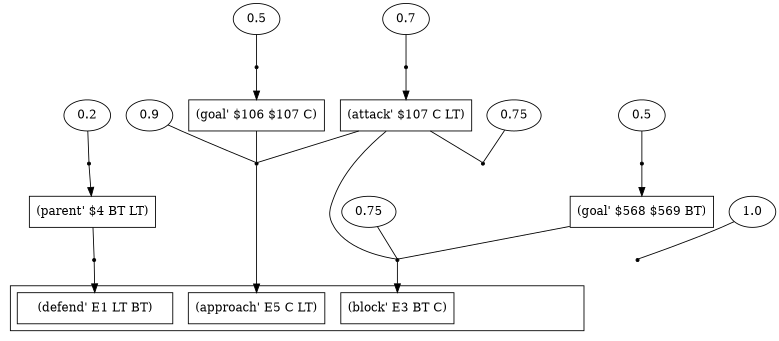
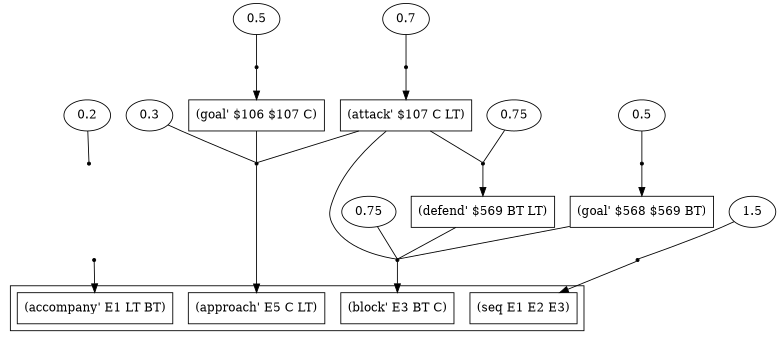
  digraph {
    rankdir=TB
    node [shape=box]
    edge [arrowhead=none]
-   n1 [label="(defend' E1 LT BT)"]
+   n1 [label="(accompany' E1 LT BT)"]
    n2 [label="(approach' E5 C LT)"]
    n3 [label="(block' E3 BT C)"]
+   n4 [label="(seq E1 E2 E3)"]
    r0 [shape=point]
    n6 [label=0.2 shape=""]
    r1 [shape=point]
-   n8 [label="(parent' $4 BT LT)"]
-   n9 [label=0.9 shape=""]
+   n9 [label=0.3 shape=""]
    r2 [shape=point]
    n11 [label=0.5 shape=""]
    r3 [shape=point]
    n13 [label="(goal' $106 $107 C)"]
    n14 [label=0.7 shape=""]
    r4 [shape=point]
    n16 [label="(attack' $107 C LT)"]
    n17 [label=0.75 shape=""]
    r5 [shape=point]
    n19 [label=0.5 shape=""]
    r6 [shape=point]
    n21 [label="(goal' $568 $569 BT)"]
    n22 [label=0.75 shape=""]
    r7 [shape=point]
-   n25 [label=1.0 shape=""]
+   n24 [label="(defend' $569 BT LT)"]
+   n25 [label=1.5 shape=""]
    r8 [shape=point]
    subgraph cluster_1 {
      n1
      n2
      n3
+     n4
    }
    r0 -> n1 [arrowhead=""]
    n6 -> r1
-   r1 -> n8 [arrowhead=""]
-   n8 -> r0
    n9 -> r2
    r2 -> n2 [arrowhead=""]
    n11 -> r3
    r3 -> n13 [arrowhead=""]
    n13 -> r2
    n14 -> r4
    r4 -> n16 [arrowhead=""]
    n16 -> r2
    n16 -> r5
    n16 -> r7
    n17 -> r5
    r5 -> n3 [arrowhead=""]
    n19 -> r6
    r6 -> n21 [arrowhead=""]
    n21 -> r5
    n22 -> r7
+   r7 -> n24 [arrowhead=""]
+   n24 -> r5
    n25 -> r8
+   r8 -> n4 [arrowhead=""]
  }
